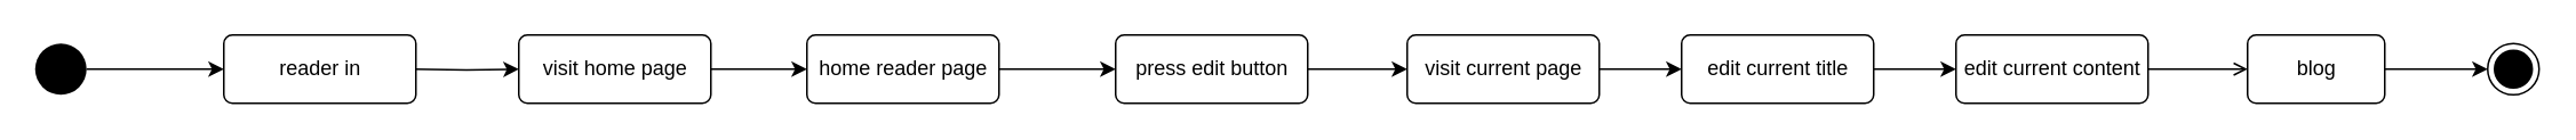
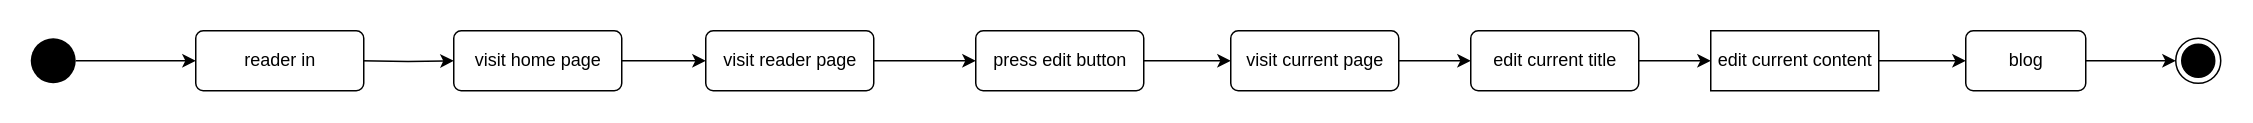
  <mxCell id="0" />
  <mxCell id="1" parent="0" />
  <mxCell id="2" style="edgeStyle=orthogonalEdgeStyle;rounded=0;orthogonalLoop=1;jettySize=auto;html=1;entryX=0;entryY=0.5;entryDx=0;entryDy=0;" parent="1" target="7" edge="1"><mxGeometry relative="1" as="geometry"><mxPoint x="240" y="40" as="sourcePoint" /><mxPoint x="317" y="40" as="targetPoint" /></mxGeometry></mxCell>
  <mxCell id="3" style="edgeStyle=orthogonalEdgeStyle;rounded=0;orthogonalLoop=1;jettySize=auto;html=1;entryX=0;entryY=0.5;entryDx=0;entryDy=0;" parent="1" source="4" target="5" edge="1"><mxGeometry relative="1" as="geometry" /></mxCell>
  <mxCell id="4" value="" style="ellipse;fillColor=#000000;strokeColor=none;" parent="1" vertex="1"><mxGeometry x="20" y="25" width="30" height="30" as="geometry" /></mxCell>
  <mxCell id="5" value="reader in" style="html=1;align=center;verticalAlign=middle;rounded=1;absoluteArcSize=1;arcSize=10;dashed=0;" parent="1" vertex="1"><mxGeometry x="130" y="20" width="112" height="40" as="geometry" /></mxCell>
  <mxCell id="6" style="edgeStyle=orthogonalEdgeStyle;rounded=0;orthogonalLoop=1;jettySize=auto;html=1;entryX=0;entryY=0.5;entryDx=0;entryDy=0;" parent="1" source="7" target="9" edge="1"><mxGeometry relative="1" as="geometry" /></mxCell>
  <mxCell id="7" value="visit home page" style="html=1;align=center;verticalAlign=middle;rounded=1;absoluteArcSize=1;arcSize=10;dashed=0;" parent="1" vertex="1"><mxGeometry x="302" y="20" width="112" height="40" as="geometry" /></mxCell>
  <mxCell id="8" style="edgeStyle=orthogonalEdgeStyle;rounded=0;orthogonalLoop=1;jettySize=auto;html=1;entryX=0;entryY=0.5;entryDx=0;entryDy=0;" parent="1" source="9" target="11" edge="1"><mxGeometry relative="1" as="geometry" /></mxCell>
- <mxCell id="9" value="home reader page" style="html=1;align=center;verticalAlign=middle;rounded=1;absoluteArcSize=1;arcSize=10;dashed=0;" parent="1" vertex="1"><mxGeometry x="470" y="20" width="112" height="40" as="geometry" /></mxCell>
+ <mxCell id="9" value="visit reader page" style="html=1;align=center;verticalAlign=middle;rounded=1;absoluteArcSize=1;arcSize=10;dashed=0;" parent="1" vertex="1"><mxGeometry x="470" y="20" width="112" height="40" as="geometry" /></mxCell>
  <mxCell id="10" style="edgeStyle=orthogonalEdgeStyle;rounded=0;orthogonalLoop=1;jettySize=auto;html=1;entryX=0;entryY=0.5;entryDx=0;entryDy=0;" parent="1" source="11" edge="1"><mxGeometry relative="1" as="geometry"><mxPoint x="820" y="40" as="targetPoint" /></mxGeometry></mxCell>
  <mxCell id="11" value="press edit button" style="html=1;align=center;verticalAlign=middle;rounded=1;absoluteArcSize=1;arcSize=10;dashed=0;" parent="1" vertex="1"><mxGeometry x="650" y="20" width="112" height="40" as="geometry" /></mxCell>
  <mxCell id="12" style="edgeStyle=orthogonalEdgeStyle;rounded=0;orthogonalLoop=1;jettySize=auto;html=1;" edge="1" parent="1" source="13" target="19"><mxGeometry relative="1" as="geometry" /></mxCell>
  <mxCell id="13" value="edit current title" style="html=1;align=center;verticalAlign=middle;rounded=1;absoluteArcSize=1;arcSize=10;dashed=0;" vertex="1" parent="1"><mxGeometry x="980" y="20" width="112" height="40" as="geometry" /></mxCell>
  <mxCell id="14" style="edgeStyle=orthogonalEdgeStyle;rounded=0;orthogonalLoop=1;jettySize=auto;html=1;" edge="1" parent="1" source="15" target="13"><mxGeometry relative="1" as="geometry" /></mxCell>
  <mxCell id="15" value="visit current page" style="html=1;align=center;verticalAlign=middle;rounded=1;absoluteArcSize=1;arcSize=10;dashed=0;" vertex="1" parent="1"><mxGeometry x="820" y="20" width="112" height="40" as="geometry" /></mxCell>
  <mxCell id="16" style="edgeStyle=orthogonalEdgeStyle;rounded=0;orthogonalLoop=1;jettySize=auto;html=1;entryX=0;entryY=0.5;entryDx=0;entryDy=0;" edge="1" parent="1" source="17" target="20"><mxGeometry relative="1" as="geometry" /></mxCell>
  <mxCell id="17" value="blog" style="html=1;align=center;verticalAlign=middle;rounded=1;absoluteArcSize=1;arcSize=10;dashed=0;" vertex="1" parent="1"><mxGeometry x="1310" y="20" width="80" height="40" as="geometry" /></mxCell>
- <mxCell id="18" style="edgeStyle=orthogonalEdgeStyle;rounded=0;orthogonalLoop=1;jettySize=auto;html=1;entryX=0;entryY=0.5;entryDx=0;entryDy=0;endArrow=open;" edge="1" parent="1" source="19" target="17"><mxGeometry relative="1" as="geometry" /></mxCell>
- <mxCell id="19" value="edit current content" style="html=1;align=center;verticalAlign=middle;rounded=1;absoluteArcSize=1;arcSize=10;dashed=0;" vertex="1" parent="1"><mxGeometry x="1140" y="20" width="112" height="40" as="geometry" /></mxCell>
+ <mxCell id="18" style="edgeStyle=orthogonalEdgeStyle;rounded=0;orthogonalLoop=1;jettySize=auto;html=1;entryX=0;entryY=0.5;entryDx=0;entryDy=0;" edge="1" parent="1" source="19" target="17"><mxGeometry relative="1" as="geometry" /></mxCell>
+ <mxCell id="19" value="edit current content" style="html=1;align=center;verticalAlign=middle;absoluteArcSize=1;arcSize=10;dashed=0;rounded=0;" vertex="1" parent="1"><mxGeometry x="1140" y="20" width="112" height="40" as="geometry" /></mxCell>
  <mxCell id="20" value="" style="ellipse;html=1;shape=endState;fillColor=#000000;strokeColor=#000000;" vertex="1" parent="1"><mxGeometry x="1450" y="25" width="30" height="30" as="geometry" /></mxCell>
